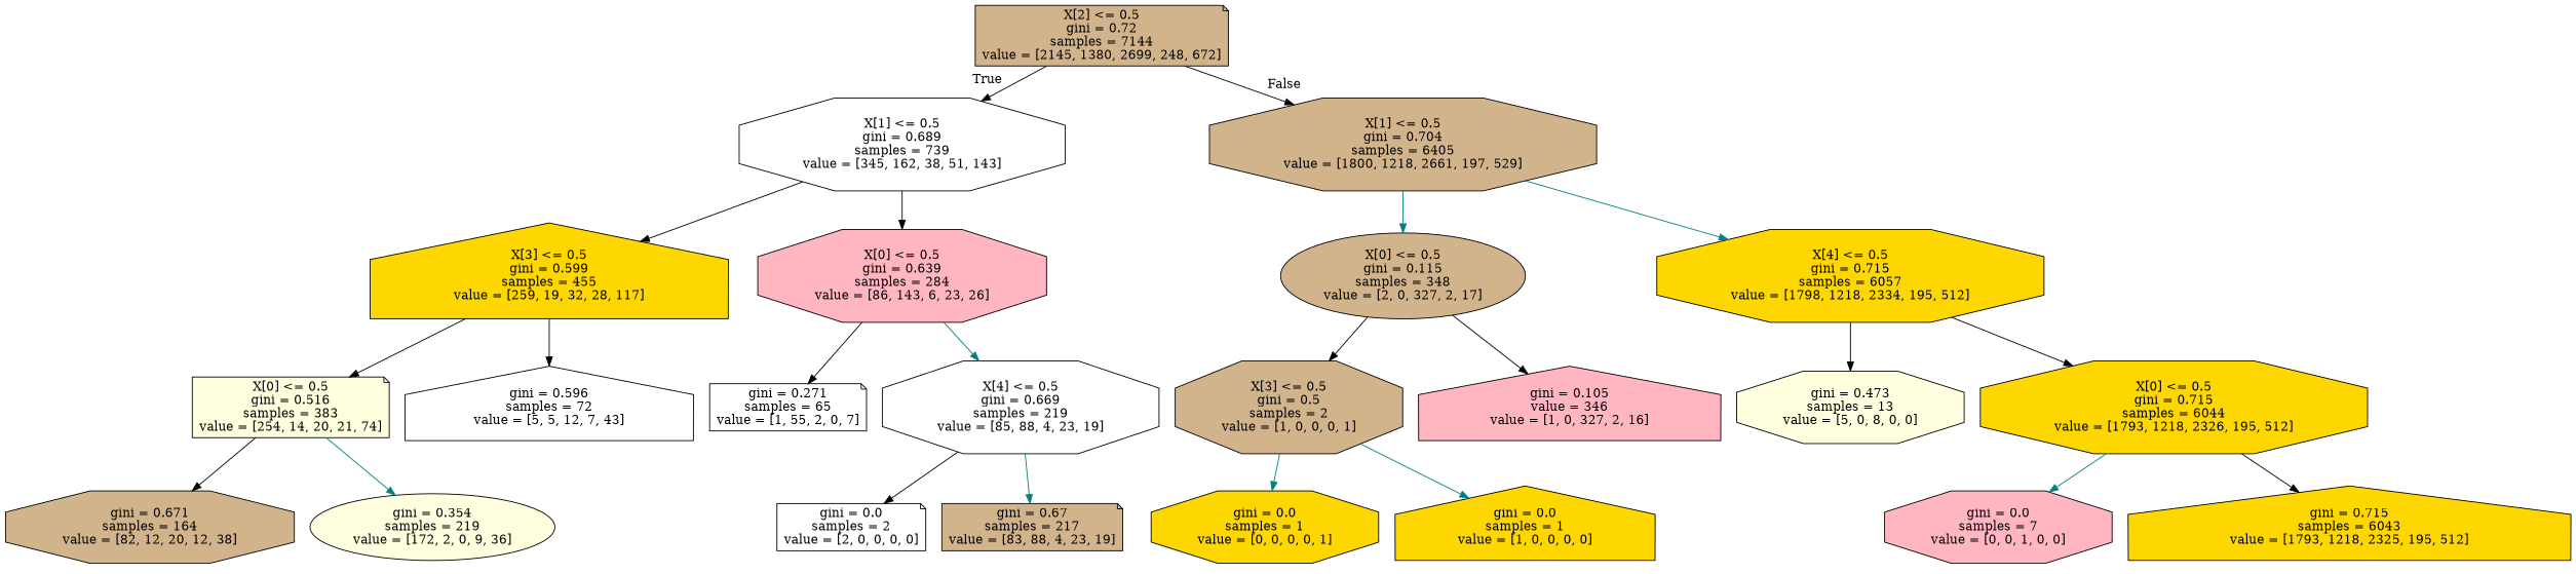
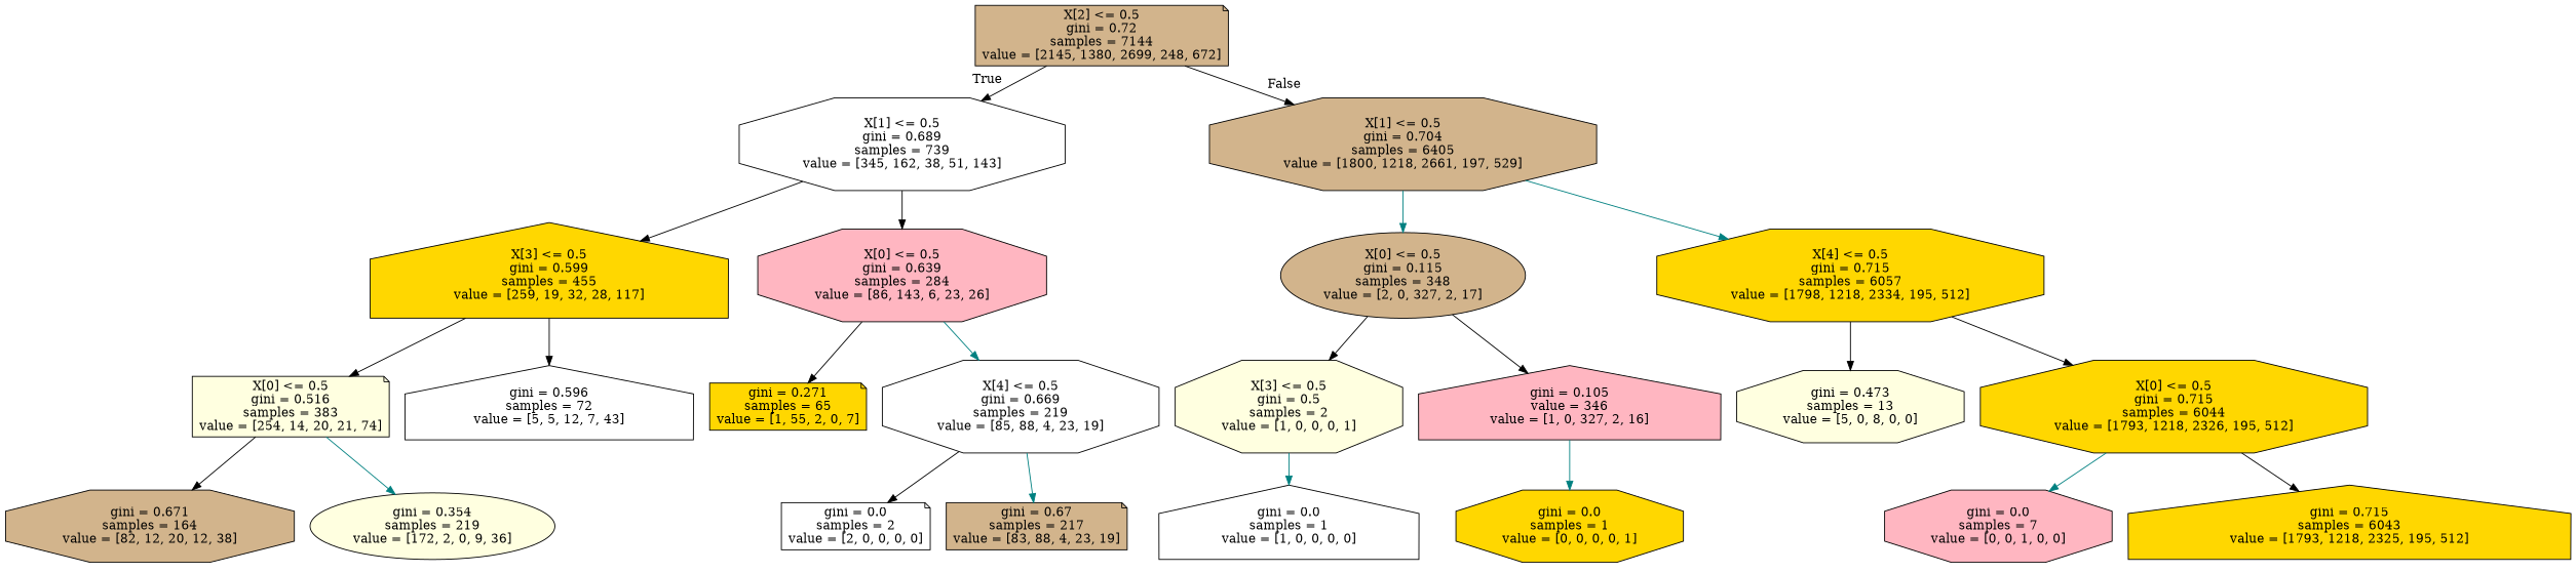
  digraph {
    node [fillcolor=tan shape=octagon style=filled]
    edge [color=black]
    n1 [label="X[2] <= 0.5\ngini = 0.72\nsamples = 7144\nvalue = [2145, 1380, 2699, 248, 672]" shape=note]
    n2 [fillcolor=white label="X[1] <= 0.5\ngini = 0.689\nsamples = 739\nvalue = [345, 162, 38, 51, 143]"]
    n3 [label="X[1] <= 0.5\ngini = 0.704\nsamples = 6405\nvalue = [1800, 1218, 2661, 197, 529]"]
    n4 [fillcolor=gold label="X[3] <= 0.5\ngini = 0.599\nsamples = 455\nvalue = [259, 19, 32, 28, 117]" shape=house]
    n5 [fillcolor=lightpink label="X[0] <= 0.5\ngini = 0.639\nsamples = 284\nvalue = [86, 143, 6, 23, 26]"]
    n6 [label="X[0] <= 0.5\ngini = 0.115\nsamples = 348\nvalue = [2, 0, 327, 2, 17]" shape=ellipse]
    n7 [fillcolor=gold label="X[4] <= 0.5\ngini = 0.715\nsamples = 6057\nvalue = [1798, 1218, 2334, 195, 512]"]
    n8 [fillcolor=lightyellow label="X[0] <= 0.5\ngini = 0.516\nsamples = 383\nvalue = [254, 14, 20, 21, 74]" shape=note]
    n9 [fillcolor=white label="gini = 0.596\nsamples = 72\nvalue = [5, 5, 12, 7, 43]" shape=house]
-   n10 [fillcolor=white label="gini = 0.271\nsamples = 65\nvalue = [1, 55, 2, 0, 7]" shape=note]
+   n10 [fillcolor=gold label="gini = 0.271\nsamples = 65\nvalue = [1, 55, 2, 0, 7]" shape=note]
    n11 [fillcolor=white label="X[4] <= 0.5\ngini = 0.669\nsamples = 219\nvalue = [85, 88, 4, 23, 19]"]
    n12 [label="gini = 0.671\nsamples = 164\nvalue = [82, 12, 20, 12, 38]"]
    n13 [fillcolor=lightyellow label="gini = 0.354\nsamples = 219\nvalue = [172, 2, 0, 9, 36]" shape=ellipse]
    n14 [fillcolor=white label="gini = 0.0\nsamples = 2\nvalue = [2, 0, 0, 0, 0]" shape=note]
    n15 [label="gini = 0.67\nsamples = 217\nvalue = [83, 88, 4, 23, 19]" shape=note]
-   n16 [label="X[3] <= 0.5\ngini = 0.5\nsamples = 2\nvalue = [1, 0, 0, 0, 1]"]
+   n16 [fillcolor=lightyellow label="X[3] <= 0.5\ngini = 0.5\nsamples = 2\nvalue = [1, 0, 0, 0, 1]"]
    n17 [fillcolor=lightpink label="gini = 0.105\nvalue = 346\nvalue = [1, 0, 327, 2, 16]" shape=house]
    n18 [fillcolor=lightyellow label="gini = 0.473\nsamples = 13\nvalue = [5, 0, 8, 0, 0]"]
    n19 [fillcolor=gold label="X[0] <= 0.5\ngini = 0.715\nsamples = 6044\nvalue = [1793, 1218, 2326, 195, 512]"]
    n20 [fillcolor=gold label="gini = 0.0\nsamples = 1\nvalue = [0, 0, 0, 0, 1]"]
-   n21 [fillcolor=gold label="gini = 0.0\nsamples = 1\nvalue = [1, 0, 0, 0, 0]" shape=house]
+   n21 [fillcolor=white label="gini = 0.0\nsamples = 1\nvalue = [1, 0, 0, 0, 0]" shape=house]
    n22 [fillcolor=lightpink label="gini = 0.0\nsamples = 7\nvalue = [0, 0, 1, 0, 0]"]
    n23 [fillcolor=gold label="gini = 0.715\nsamples = 6043\nvalue = [1793, 1218, 2325, 195, 512]" shape=house]
    n1 -> n2 [headlabel=True labelangle=45 labeldistance=2.5]
    n1 -> n3 [headlabel=False labelangle=-45 labeldistance=2.5]
    n2 -> n4
    n2 -> n5
    n3 -> n6 [color=teal]
    n3 -> n7 [color=teal]
    n4 -> n8
    n4 -> n9
    n5 -> n10
    n5 -> n11 [color=teal]
    n6 -> n16
    n6 -> n17
    n7 -> n18
    n7 -> n19
    n8 -> n12
    n8 -> n13 [color=teal]
    n11 -> n14
    n11 -> n15 [color=teal]
-   n16 -> n20 [color=teal]
+   n17 -> n20 [color=teal]
    n16 -> n21 [color=teal]
    n19 -> n22 [color=teal]
    n19 -> n23
  }
